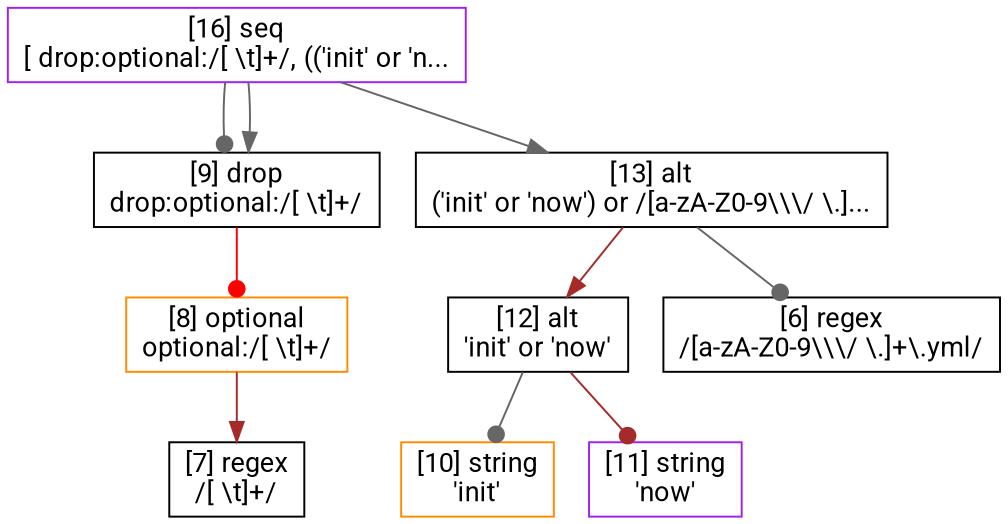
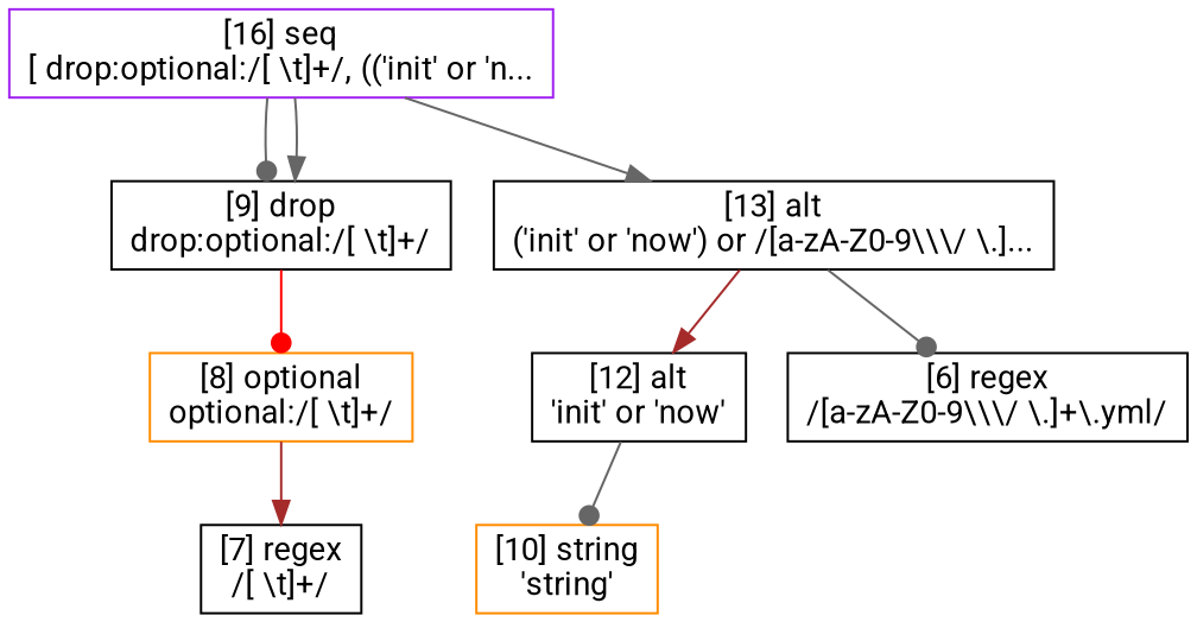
  digraph {
    fontname=Roboto
    node [color=black fontname=Roboto shape=rect]
    edge [arrowhead=dot color=gray40 fontname=Roboto]
    n1 [color=purple label="[16] seq\n[ drop:optional:/[ \\t]+/, (('init' or 'n..."]
    n2 [label="[9] drop\ndrop:optional:/[ \\t]+/"]
    n3 [label="[13] alt\n('init' or 'now') or /[a-zA-Z0-9\\\\\\/ \\.]..."]
    n4 [color=darkorange label="[8] optional\noptional:/[ \\t]+/"]
    n5 [label="[12] alt\n'init' or 'now'"]
    n6 [label="[6] regex\n/[a-zA-Z0-9\\\\\\/ \\.]+\\.yml/"]
    n7 [label="[7] regex\n/[ \\t]+/"]
-   n8 [color=darkorange label="[10] string\n'init'"]
-   n9 [color=purple label="[11] string\n'now'"]
+   n8 [color=darkorange label="[10] string\n'string'"]
    n1 -> n2
    n1 -> n2 [arrowhead=normal]
    n1 -> n3 [arrowhead=normal]
    n2 -> n4 [color=red]
    n3 -> n5 [arrowhead=normal color=brown]
    n3 -> n6
    n4 -> n7 [arrowhead=normal color=brown]
    n5 -> n8
-   n5 -> n9 [color=brown]
  }
